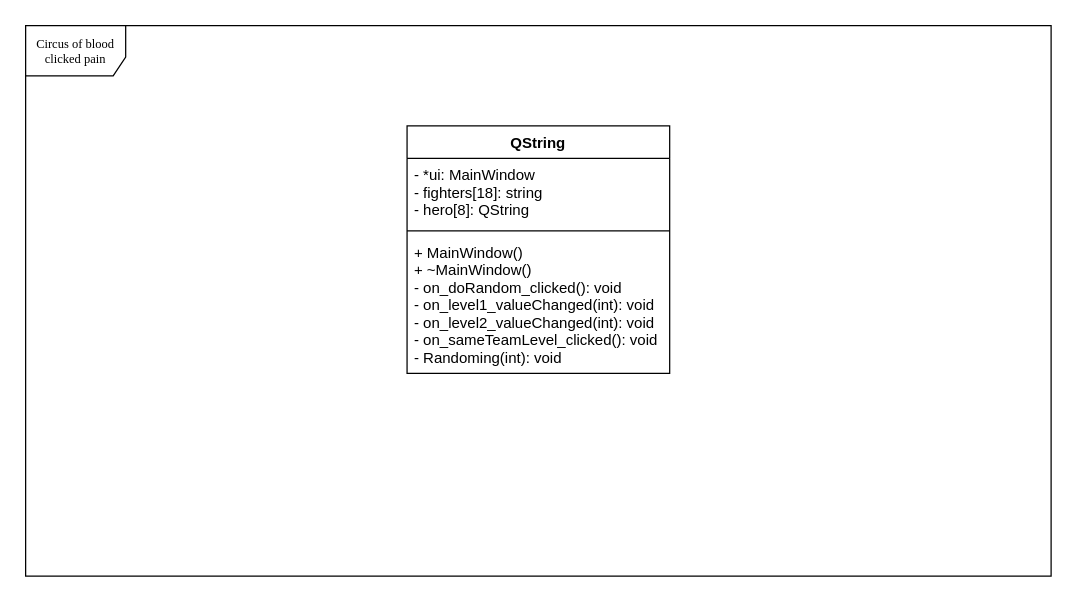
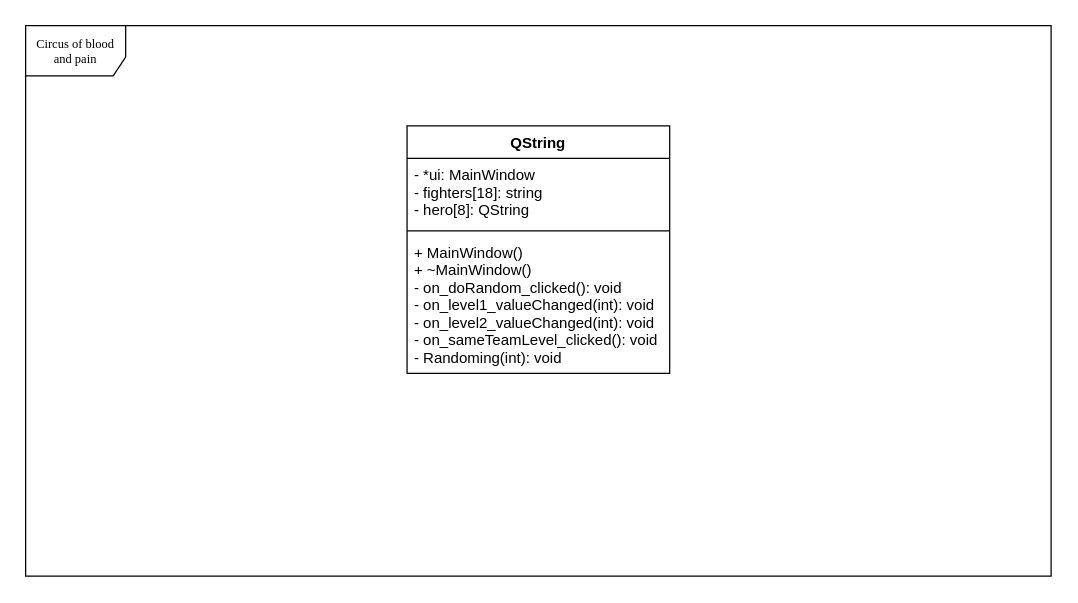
  <mxCell id="0" />
  <mxCell id="1" parent="0" />
- <mxCell id="2" value="Circus of blood clicked pain" style="shape=umlFrame;whiteSpace=wrap;html=1;rounded=0;shadow=0;comic=0;labelBackgroundColor=none;strokeWidth=1;fontFamily=Verdana;fontSize=10;align=center;width=80;height=40;" parent="1" vertex="1"><mxGeometry x="20" y="20" width="820" height="440" as="geometry" /></mxCell>
+ <mxCell id="2" value="Circus of blood and pain" style="shape=umlFrame;whiteSpace=wrap;html=1;rounded=0;shadow=0;comic=0;labelBackgroundColor=none;strokeWidth=1;fontFamily=Verdana;fontSize=10;align=center;width=80;height=40;" parent="1" vertex="1"><mxGeometry x="20" y="20" width="820" height="440" as="geometry" /></mxCell>
  <mxCell id="3" value="QString" style="swimlane;fontStyle=1;align=center;verticalAlign=top;childLayout=stackLayout;horizontal=1;startSize=26;horizontalStack=0;resizeParent=1;resizeParentMax=0;resizeLast=0;collapsible=1;marginBottom=0;" vertex="1" parent="1"><mxGeometry x="325" y="100" width="210" height="198" as="geometry" /></mxCell>
  <mxCell id="4" value="- *ui: MainWindow&#10;- fighters[18]: string&#10;- hero[8]: QString" style="text;strokeColor=none;fillColor=none;align=left;verticalAlign=top;spacingLeft=4;spacingRight=4;overflow=hidden;rotatable=0;points=[[0,0.5],[1,0.5]];portConstraint=eastwest;" vertex="1" parent="3"><mxGeometry y="26" width="210" height="54" as="geometry" /></mxCell>
  <mxCell id="5" value="" style="line;strokeWidth=1;fillColor=none;align=left;verticalAlign=middle;spacingTop=-1;spacingLeft=3;spacingRight=3;rotatable=0;labelPosition=right;points=[];portConstraint=eastwest;strokeColor=inherit;" vertex="1" parent="3"><mxGeometry y="80" width="210" height="8" as="geometry" /></mxCell>
  <mxCell id="6" value="+ MainWindow()&#10;+ ~MainWindow()&#10;- on_doRandom_clicked(): void&#10;- on_level1_valueChanged(int): void&#10;- on_level2_valueChanged(int): void&#10;- on_sameTeamLevel_clicked(): void&#10;- Randoming(int): void" style="text;strokeColor=none;fillColor=none;align=left;verticalAlign=top;spacingLeft=4;spacingRight=4;overflow=hidden;rotatable=0;points=[[0,0.5],[1,0.5]];portConstraint=eastwest;" vertex="1" parent="3"><mxGeometry y="88" width="210" height="110" as="geometry" /></mxCell>
